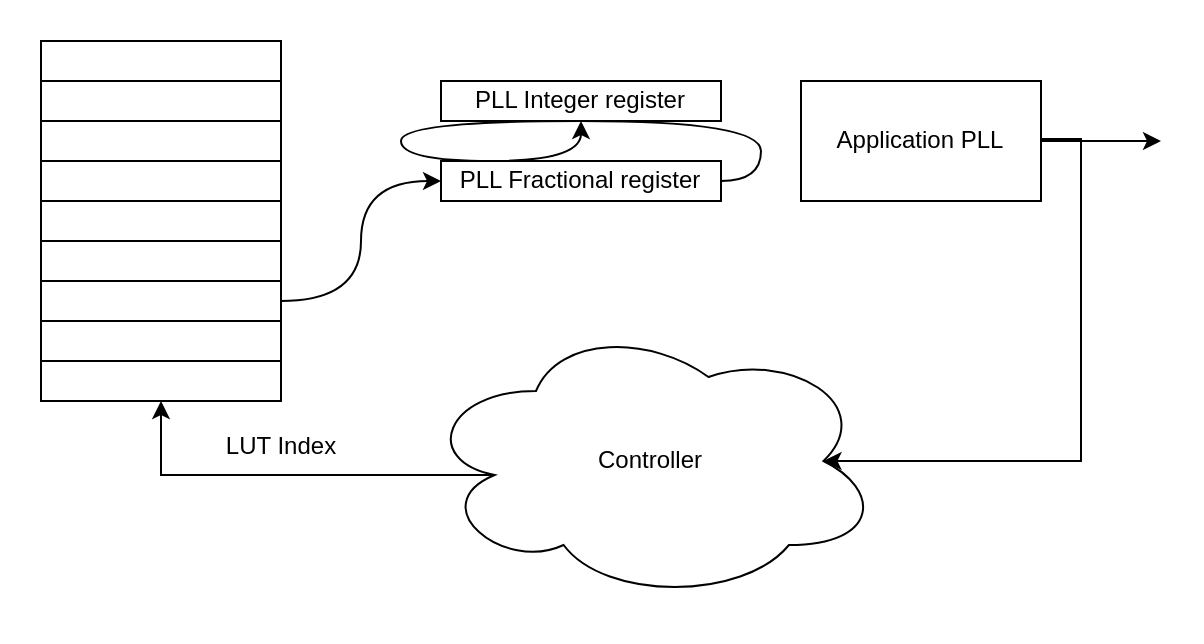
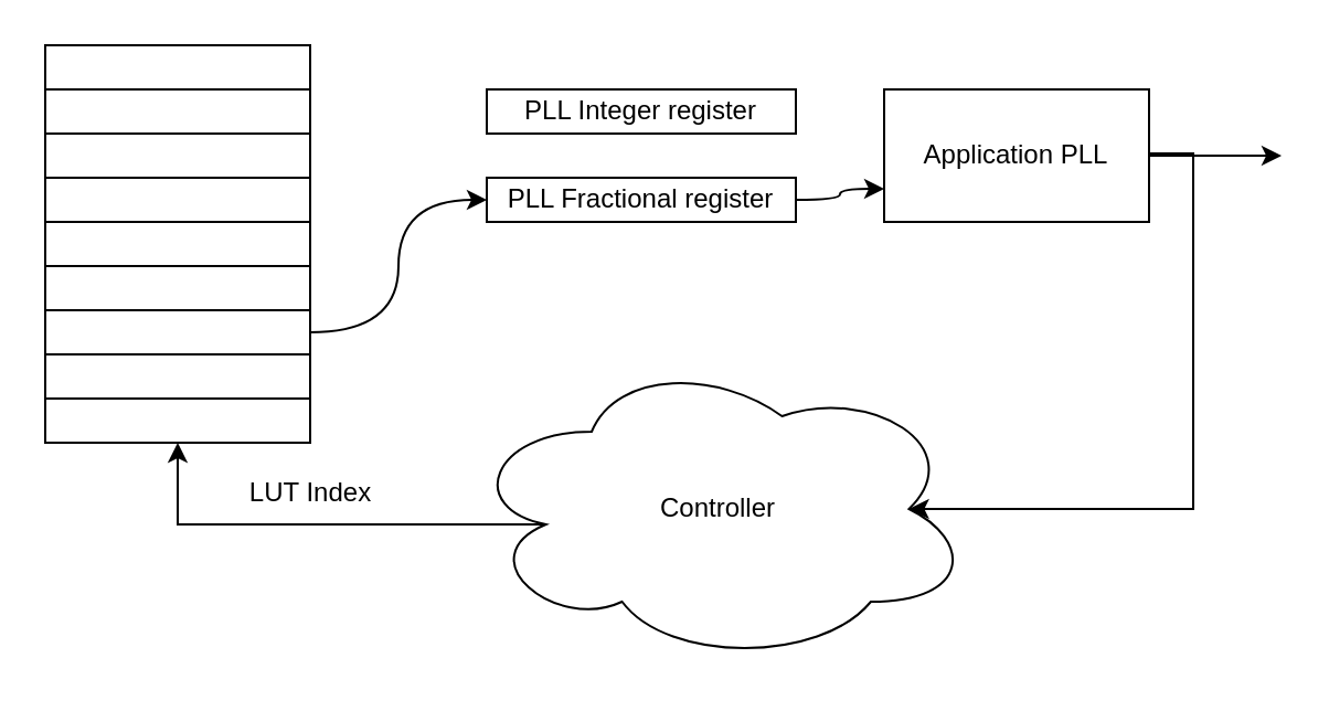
  <mxCell id="0" />
  <mxCell id="1" parent="0" />
  <mxCell id="2" value="" style="rounded=0;whiteSpace=wrap;html=1;" vertex="1" parent="1"><mxGeometry x="20" y="180" width="120" height="20" as="geometry" /></mxCell>
  <mxCell id="3" value="" style="rounded=0;whiteSpace=wrap;html=1;" vertex="1" parent="1"><mxGeometry x="20" y="160" width="120" height="20" as="geometry" /></mxCell>
  <mxCell id="4" style="edgeStyle=orthogonalEdgeStyle;rounded=0;orthogonalLoop=1;jettySize=auto;html=1;exitX=1;exitY=0.5;exitDx=0;exitDy=0;entryX=0;entryY=0.5;entryDx=0;entryDy=0;curved=1;" edge="1" parent="1" source="5" target="13"><mxGeometry relative="1" as="geometry" /></mxCell>
  <mxCell id="5" value="" style="rounded=0;whiteSpace=wrap;html=1;" vertex="1" parent="1"><mxGeometry x="20" y="140" width="120" height="20" as="geometry" /></mxCell>
  <mxCell id="6" value="" style="rounded=0;whiteSpace=wrap;html=1;" vertex="1" parent="1"><mxGeometry x="20" y="120" width="120" height="20" as="geometry" /></mxCell>
  <mxCell id="7" value="" style="rounded=0;whiteSpace=wrap;html=1;" vertex="1" parent="1"><mxGeometry x="20" y="100" width="120" height="20" as="geometry" /></mxCell>
  <mxCell id="8" value="" style="rounded=0;whiteSpace=wrap;html=1;" vertex="1" parent="1"><mxGeometry x="20" y="80" width="120" height="20" as="geometry" /></mxCell>
  <mxCell id="9" value="" style="rounded=0;whiteSpace=wrap;html=1;" vertex="1" parent="1"><mxGeometry x="20" y="60" width="120" height="20" as="geometry" /></mxCell>
  <mxCell id="10" value="" style="rounded=0;whiteSpace=wrap;html=1;" vertex="1" parent="1"><mxGeometry x="20" y="40" width="120" height="20" as="geometry" /></mxCell>
  <mxCell id="11" value="" style="rounded=0;whiteSpace=wrap;html=1;" vertex="1" parent="1"><mxGeometry x="20" y="20" width="120" height="20" as="geometry" /></mxCell>
- <mxCell id="12" style="edgeStyle=orthogonalEdgeStyle;rounded=0;orthogonalLoop=1;jettySize=auto;html=1;exitX=1;exitY=0.5;exitDx=0;exitDy=0;curved=1;" edge="1" parent="1" source="13" target="14"><mxGeometry relative="1" as="geometry" /></mxCell>
+ <mxCell id="12" style="edgeStyle=orthogonalEdgeStyle;rounded=0;orthogonalLoop=1;jettySize=auto;html=1;exitX=1;exitY=0.5;exitDx=0;exitDy=0;entryX=0;entryY=0.75;entryDx=0;entryDy=0;curved=1;" edge="1" parent="1" source="13" target="17"><mxGeometry relative="1" as="geometry" /></mxCell>
  <mxCell id="13" value="PLL Fractional register" style="rounded=0;whiteSpace=wrap;html=1;" vertex="1" parent="1"><mxGeometry x="220" y="80" width="140" height="20" as="geometry" /></mxCell>
  <mxCell id="14" value="PLL Integer register" style="rounded=0;whiteSpace=wrap;html=1;" vertex="1" parent="1"><mxGeometry x="220" y="40" width="140" height="20" as="geometry" /></mxCell>
  <mxCell id="15" style="edgeStyle=orthogonalEdgeStyle;rounded=0;orthogonalLoop=1;jettySize=auto;html=1;exitX=1;exitY=0.5;exitDx=0;exitDy=0;" edge="1" parent="1" source="17"><mxGeometry relative="1" as="geometry"><mxPoint x="580" y="70" as="targetPoint" /></mxGeometry></mxCell>
  <mxCell id="16" style="edgeStyle=orthogonalEdgeStyle;rounded=0;orthogonalLoop=1;jettySize=auto;html=1;exitX=1;exitY=0.5;exitDx=0;exitDy=0;entryX=0.875;entryY=0.5;entryDx=0;entryDy=0;entryPerimeter=0;" edge="1" parent="1" source="17" target="19"><mxGeometry relative="1" as="geometry"><Array as="points"><mxPoint x="540" y="69" /><mxPoint x="540" y="230" /></Array></mxGeometry></mxCell>
  <mxCell id="17" value="Application PLL" style="rounded=0;whiteSpace=wrap;html=1;" vertex="1" parent="1"><mxGeometry x="400" y="40" width="120" height="60" as="geometry" /></mxCell>
  <mxCell id="18" style="edgeStyle=orthogonalEdgeStyle;rounded=0;orthogonalLoop=1;jettySize=auto;html=1;exitX=0.16;exitY=0.55;exitDx=0;exitDy=0;exitPerimeter=0;entryX=0.5;entryY=1;entryDx=0;entryDy=0;" edge="1" parent="1" source="19" target="2"><mxGeometry relative="1" as="geometry" /></mxCell>
  <mxCell id="19" value="Controller" style="ellipse;shape=cloud;whiteSpace=wrap;html=1;" vertex="1" parent="1"><mxGeometry x="210" y="160" width="230" height="140" as="geometry" /></mxCell>
  <mxCell id="20" value="LUT Index" style="text;html=1;align=center;verticalAlign=middle;resizable=0;points=[];autosize=1;strokeColor=none;fillColor=none;" vertex="1" parent="1"><mxGeometry x="100" y="208" width="80" height="30" as="geometry" /></mxCell>
